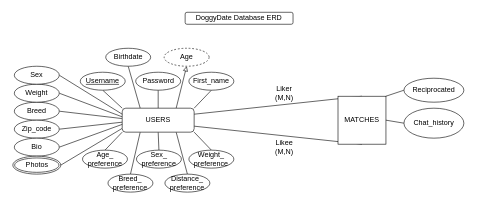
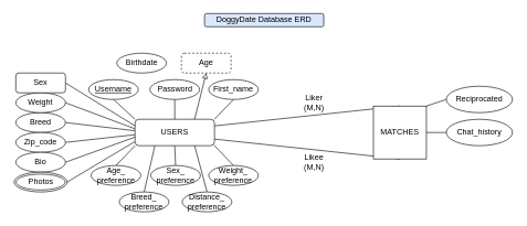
  <mxCell id="0" />
  <mxCell id="1" parent="0" />
  <mxCell id="2" style="rounded=0;orthogonalLoop=1;jettySize=auto;html=1;exitX=1;exitY=0.25;exitDx=0;exitDy=0;entryX=0.5;entryY=0;entryDx=0;entryDy=0;endArrow=none;endFill=0;" parent="1" source="14" target="15" edge="1"><mxGeometry relative="1" as="geometry" /></mxCell>
  <mxCell id="3" style="edgeStyle=none;rounded=0;orthogonalLoop=1;jettySize=auto;html=1;exitX=1;exitY=0.75;exitDx=0;exitDy=0;entryX=0.5;entryY=1;entryDx=0;entryDy=0;endArrow=none;endFill=0;" parent="1" source="14" target="15" edge="1"><mxGeometry relative="1" as="geometry" /></mxCell>
  <mxCell id="4" style="edgeStyle=none;rounded=0;orthogonalLoop=1;jettySize=auto;html=1;exitX=0;exitY=0;exitDx=0;exitDy=0;entryX=0.5;entryY=1;entryDx=0;entryDy=0;endArrow=none;endFill=0;" parent="1" source="14" target="37" edge="1"><mxGeometry relative="1" as="geometry" /></mxCell>
- <mxCell id="5" style="rounded=0;orthogonalLoop=1;jettySize=auto;html=1;exitX=0.25;exitY=0;exitDx=0;exitDy=0;entryX=0.5;entryY=1;entryDx=0;entryDy=0;endArrow=none;endFill=0;" parent="1" source="14" target="35" edge="1"><mxGeometry relative="1" as="geometry" /></mxCell>
  <mxCell id="6" style="edgeStyle=none;rounded=0;orthogonalLoop=1;jettySize=auto;html=1;exitX=0.75;exitY=0;exitDx=0;exitDy=0;entryX=0.5;entryY=1;entryDx=0;entryDy=0;endArrow=block;endFill=0;" parent="1" source="14" target="36" edge="1"><mxGeometry relative="1" as="geometry" /></mxCell>
  <mxCell id="7" style="edgeStyle=none;rounded=0;orthogonalLoop=1;jettySize=auto;html=1;exitX=0;exitY=1;exitDx=0;exitDy=0;entryX=0.5;entryY=0;entryDx=0;entryDy=0;endArrow=none;endFill=0;" parent="1" source="14" target="27" edge="1"><mxGeometry relative="1" as="geometry" /></mxCell>
  <mxCell id="8" style="edgeStyle=none;rounded=0;orthogonalLoop=1;jettySize=auto;html=1;exitX=1;exitY=1;exitDx=0;exitDy=0;entryX=0.5;entryY=0;entryDx=0;entryDy=0;endArrow=none;endFill=0;" parent="1" source="14" target="22" edge="1"><mxGeometry relative="1" as="geometry" /></mxCell>
  <mxCell id="9" style="edgeStyle=none;rounded=0;orthogonalLoop=1;jettySize=auto;html=1;exitX=0.5;exitY=1;exitDx=0;exitDy=0;entryX=0.5;entryY=0;entryDx=0;entryDy=0;endArrow=none;endFill=0;" parent="1" source="14" target="26" edge="1"><mxGeometry relative="1" as="geometry" /></mxCell>
  <mxCell id="10" style="edgeStyle=none;rounded=0;orthogonalLoop=1;jettySize=auto;html=1;exitX=0.25;exitY=1;exitDx=0;exitDy=0;entryX=0.5;entryY=0;entryDx=0;entryDy=0;endArrow=none;endFill=0;" parent="1" source="14" target="23" edge="1"><mxGeometry relative="1" as="geometry" /></mxCell>
  <mxCell id="11" style="edgeStyle=none;rounded=0;orthogonalLoop=1;jettySize=auto;html=1;exitX=0.75;exitY=1;exitDx=0;exitDy=0;entryX=0.5;entryY=0;entryDx=0;entryDy=0;endArrow=none;endFill=0;" parent="1" source="14" target="30" edge="1"><mxGeometry relative="1" as="geometry" /></mxCell>
  <mxCell id="12" style="edgeStyle=none;rounded=0;orthogonalLoop=1;jettySize=auto;html=1;exitX=0.5;exitY=0;exitDx=0;exitDy=0;entryX=0.5;entryY=1;entryDx=0;entryDy=0;endArrow=none;endFill=0;" parent="1" source="14" target="17" edge="1"><mxGeometry relative="1" as="geometry" /></mxCell>
  <mxCell id="13" style="edgeStyle=none;rounded=0;orthogonalLoop=1;jettySize=auto;html=1;exitX=1;exitY=0;exitDx=0;exitDy=0;entryX=0.5;entryY=1;entryDx=0;entryDy=0;endArrow=none;endFill=0;" parent="1" source="14" target="16" edge="1"><mxGeometry relative="1" as="geometry" /></mxCell>
  <mxCell id="14" value="USERS" style="rounded=1;whiteSpace=wrap;html=1;" parent="1" vertex="1"><mxGeometry x="203" y="180" width="120" height="40" as="geometry" /></mxCell>
  <mxCell id="15" value="MATCHES" style="whiteSpace=wrap;html=1;rounded=0;" parent="1" vertex="1"><mxGeometry x="563" y="160" width="80" height="80" as="geometry" /></mxCell>
  <mxCell id="16" value="First_name" style="ellipse;whiteSpace=wrap;html=1;align=center;" parent="1" vertex="1"><mxGeometry x="314.25" y="120" width="75" height="30" as="geometry" /></mxCell>
  <mxCell id="17" value="Password" style="ellipse;whiteSpace=wrap;html=1;align=center;" parent="1" vertex="1"><mxGeometry x="225.5" y="120" width="75" height="30" as="geometry" /></mxCell>
  <mxCell id="18" style="edgeStyle=none;rounded=0;orthogonalLoop=1;jettySize=auto;html=1;exitX=1;exitY=0.5;exitDx=0;exitDy=0;entryX=-0.005;entryY=0.432;entryDx=0;entryDy=0;entryPerimeter=0;endArrow=none;endFill=0;" parent="1" source="19" target="14" edge="1"><mxGeometry relative="1" as="geometry" /></mxCell>
  <mxCell id="19" value="Breed" style="ellipse;whiteSpace=wrap;html=1;align=center;" parent="1" vertex="1"><mxGeometry x="23" y="170" width="75" height="30" as="geometry" /></mxCell>
  <mxCell id="20" style="edgeStyle=none;rounded=0;orthogonalLoop=1;jettySize=auto;html=1;exitX=1;exitY=0.5;exitDx=0;exitDy=0;endArrow=none;endFill=0;entryX=-0.003;entryY=0.357;entryDx=0;entryDy=0;entryPerimeter=0;" parent="1" source="21" target="14" edge="1"><mxGeometry relative="1" as="geometry"><mxPoint x="173" y="190" as="targetPoint" /></mxGeometry></mxCell>
  <mxCell id="21" value="Weight" style="ellipse;whiteSpace=wrap;html=1;align=center;" parent="1" vertex="1"><mxGeometry x="23" y="140" width="75" height="30" as="geometry" /></mxCell>
  <mxCell id="22" value="Weight_&lt;br&gt;preference" style="ellipse;whiteSpace=wrap;html=1;align=center;" parent="1" vertex="1"><mxGeometry x="314.25" y="250" width="75" height="30" as="geometry" /></mxCell>
  <mxCell id="23" value="Breed_&lt;br&gt;preference" style="ellipse;whiteSpace=wrap;html=1;align=center;" parent="1" vertex="1"><mxGeometry x="179.25" y="290" width="75" height="30" as="geometry" /></mxCell>
  <mxCell id="24" style="edgeStyle=none;rounded=0;orthogonalLoop=1;jettySize=auto;html=1;exitX=1;exitY=0.5;exitDx=0;exitDy=0;entryX=-0.002;entryY=0.584;entryDx=0;entryDy=0;entryPerimeter=0;endArrow=none;endFill=0;" parent="1" source="25" target="14" edge="1"><mxGeometry relative="1" as="geometry" /></mxCell>
  <mxCell id="25" value="Zip_code" style="ellipse;whiteSpace=wrap;html=1;align=center;" parent="1" vertex="1"><mxGeometry x="23" y="200" width="75" height="30" as="geometry" /></mxCell>
  <mxCell id="26" value="Sex_&lt;br&gt;preference" style="ellipse;whiteSpace=wrap;html=1;align=center;" parent="1" vertex="1"><mxGeometry x="226.75" y="250" width="75" height="30" as="geometry" /></mxCell>
  <mxCell id="27" value="Age_&lt;br&gt;preference" style="ellipse;whiteSpace=wrap;html=1;align=center;" parent="1" vertex="1"><mxGeometry x="136.75" y="250" width="75" height="30" as="geometry" /></mxCell>
  <mxCell id="28" style="edgeStyle=none;rounded=0;orthogonalLoop=1;jettySize=auto;html=1;exitX=1;exitY=0.5;exitDx=0;exitDy=0;entryX=0;entryY=0.25;entryDx=0;entryDy=0;endArrow=none;endFill=0;" parent="1" source="29" target="14" edge="1"><mxGeometry relative="1" as="geometry" /></mxCell>
- <mxCell id="29" value="Sex" style="ellipse;whiteSpace=wrap;html=1;align=center;" parent="1" vertex="1"><mxGeometry x="23" y="110" width="75" height="30" as="geometry" /></mxCell>
+ <mxCell id="29" value="Sex" style="whiteSpace=wrap;html=1;align=center;rounded=1;" parent="1" vertex="1"><mxGeometry x="23" y="110" width="75" height="30" as="geometry" /></mxCell>
  <mxCell id="30" value="Distance_&lt;br&gt;preference" style="ellipse;whiteSpace=wrap;html=1;align=center;" parent="1" vertex="1"><mxGeometry x="274.25" y="290" width="75" height="30" as="geometry" /></mxCell>
  <mxCell id="31" style="edgeStyle=none;rounded=0;orthogonalLoop=1;jettySize=auto;html=1;exitX=1;exitY=0.5;exitDx=0;exitDy=0;endArrow=none;endFill=0;" parent="1" source="32" edge="1"><mxGeometry relative="1" as="geometry"><mxPoint x="203" y="207" as="targetPoint" /><Array as="points" /></mxGeometry></mxCell>
  <mxCell id="32" value="Bio" style="ellipse;whiteSpace=wrap;html=1;align=center;" parent="1" vertex="1"><mxGeometry x="23" y="230" width="75" height="30" as="geometry" /></mxCell>
  <mxCell id="33" style="edgeStyle=none;rounded=0;orthogonalLoop=1;jettySize=auto;html=1;exitX=0;exitY=0.5;exitDx=0;exitDy=0;entryX=1;entryY=0.5;entryDx=0;entryDy=0;endArrow=none;endFill=0;" parent="1" source="34" target="15" edge="1"><mxGeometry relative="1" as="geometry" /></mxCell>
- <mxCell id="34" value="Chat_history" style="ellipse;whiteSpace=wrap;html=1;align=center;" parent="1" vertex="1"><mxGeometry x="673" y="180" width="100" height="50" as="geometry" /></mxCell>
+ <mxCell id="34" value="Chat_history" style="ellipse;whiteSpace=wrap;html=1;align=center;" parent="1" vertex="1"><mxGeometry x="673" y="180" width="100" height="40" as="geometry" /></mxCell>
  <mxCell id="35" value="Birthdate" style="ellipse;whiteSpace=wrap;html=1;align=center;" parent="1" vertex="1"><mxGeometry x="175.5" y="80" width="75" height="30" as="geometry" /></mxCell>
- <mxCell id="36" value="Age" style="ellipse;whiteSpace=wrap;html=1;align=center;dashed=1;" parent="1" vertex="1"><mxGeometry x="273" y="80" width="75" height="30" as="geometry" /></mxCell>
+ <mxCell id="36" value="Age" style="whiteSpace=wrap;html=1;align=center;dashed=1;rounded=1;" parent="1" vertex="1"><mxGeometry x="273" y="80" width="75" height="30" as="geometry" /></mxCell>
  <mxCell id="37" value="Username" style="ellipse;whiteSpace=wrap;html=1;align=center;fontStyle=4;" parent="1" vertex="1"><mxGeometry x="133" y="120" width="75" height="30" as="geometry" /></mxCell>
- <mxCell id="38" value="DoggyDate Database ERD" style="rounded=1;whiteSpace=wrap;html=1;" parent="1" vertex="1"><mxGeometry x="308" y="20" width="180" height="20" as="geometry" /></mxCell>
+ <mxCell id="38" value="DoggyDate Database ERD" style="rounded=1;whiteSpace=wrap;html=1;fillColor=#dae8fc;" parent="1" vertex="1"><mxGeometry x="308" y="20" width="180" height="20" as="geometry" /></mxCell>
  <mxCell id="39" value="Liker&lt;br&gt;(M,N)" style="text;html=1;align=center;verticalAlign=middle;resizable=0;points=[];autosize=1;" parent="1" vertex="1"><mxGeometry x="448" y="140" width="50" height="30" as="geometry" /></mxCell>
  <mxCell id="40" value="Likee&lt;br&gt;(M,N)" style="text;html=1;align=center;verticalAlign=middle;resizable=0;points=[];autosize=1;" parent="1" vertex="1"><mxGeometry x="448" y="230" width="50" height="30" as="geometry" /></mxCell>
  <mxCell id="41" style="edgeStyle=none;rounded=0;orthogonalLoop=1;jettySize=auto;html=1;exitX=0;exitY=0.5;exitDx=0;exitDy=0;entryX=1;entryY=0;entryDx=0;entryDy=0;endArrow=none;endFill=0;" parent="1" source="42" target="15" edge="1"><mxGeometry relative="1" as="geometry" /></mxCell>
  <mxCell id="42" value="Reciprocated" style="ellipse;whiteSpace=wrap;html=1;align=center;" parent="1" vertex="1"><mxGeometry x="673" y="130" width="100" height="40" as="geometry" /></mxCell>
  <mxCell id="43" style="edgeStyle=none;rounded=0;orthogonalLoop=1;jettySize=auto;html=1;exitX=1;exitY=0.5;exitDx=0;exitDy=0;entryX=-0.003;entryY=0.847;entryDx=0;entryDy=0;entryPerimeter=0;endArrow=none;endFill=0;" edge="1" parent="1" source="44" target="14"><mxGeometry relative="1" as="geometry" /></mxCell>
  <mxCell id="44" value="Photos" style="ellipse;shape=doubleEllipse;margin=3;whiteSpace=wrap;html=1;align=center;" vertex="1" parent="1"><mxGeometry x="20.5" y="260" width="80" height="30" as="geometry" /></mxCell>
